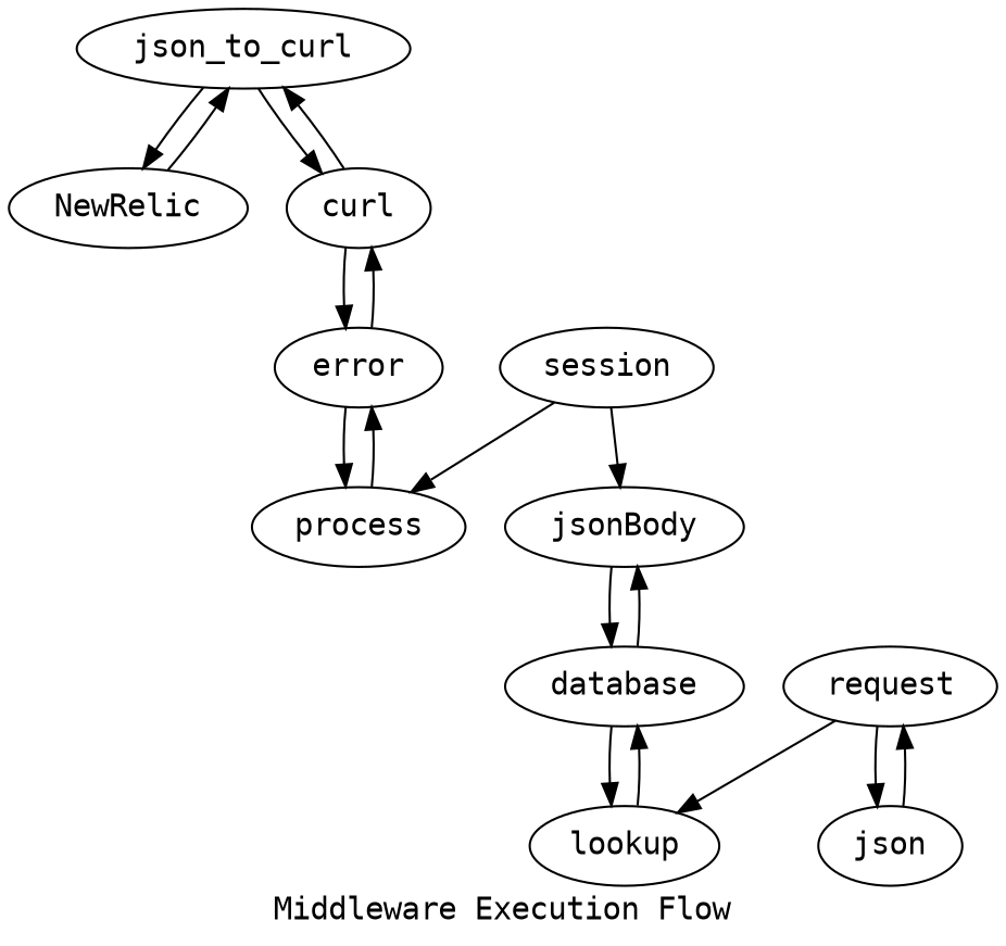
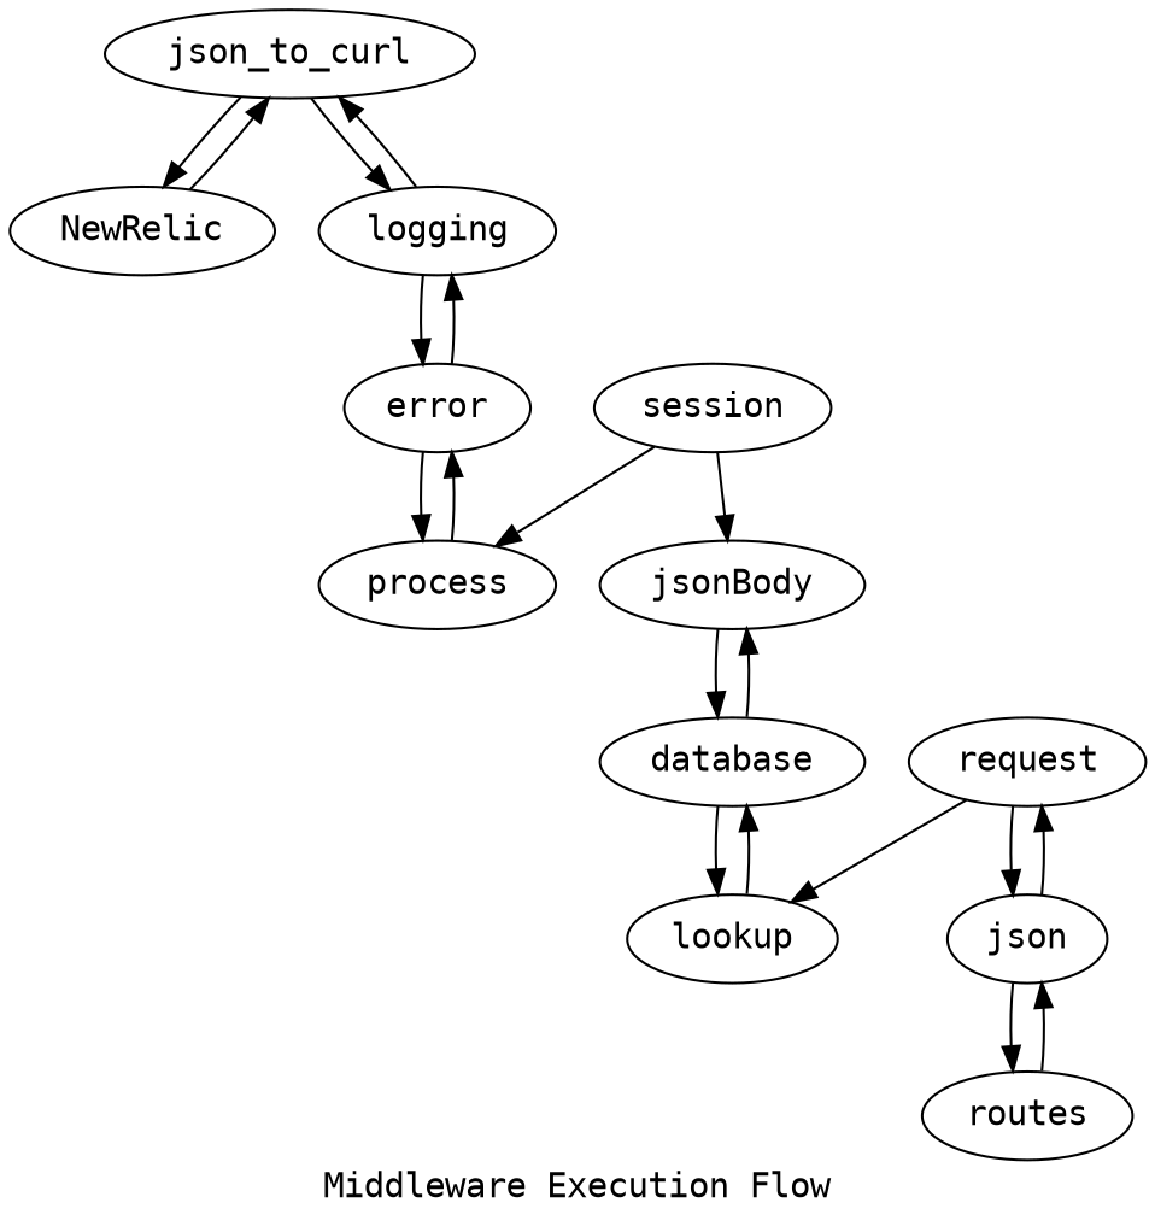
  digraph {
    fontname="DejaVu Sans Mono"
    label="Middleware Execution Flow"
    node [fontname="DejaVu Sans Mono"]
    edge [fontname="DejaVu Sans Mono"]
    n1 [label=json_to_curl]
    NewRelic
-   logging [label=curl]
+   logging
    error
    process
    session
    jsonBody
    database
    lookup
    request
    json
+   routes
    n1 -> NewRelic
    n1 -> logging
    NewRelic -> n1
    logging -> n1
    logging -> error
    error -> logging
    error -> process
    process -> error
    session -> process
    session -> jsonBody
    jsonBody -> database
    database -> jsonBody
    database -> lookup
    lookup -> database
    request -> lookup
    request -> json
    json -> request
+   json -> routes
+   routes -> json
  }
